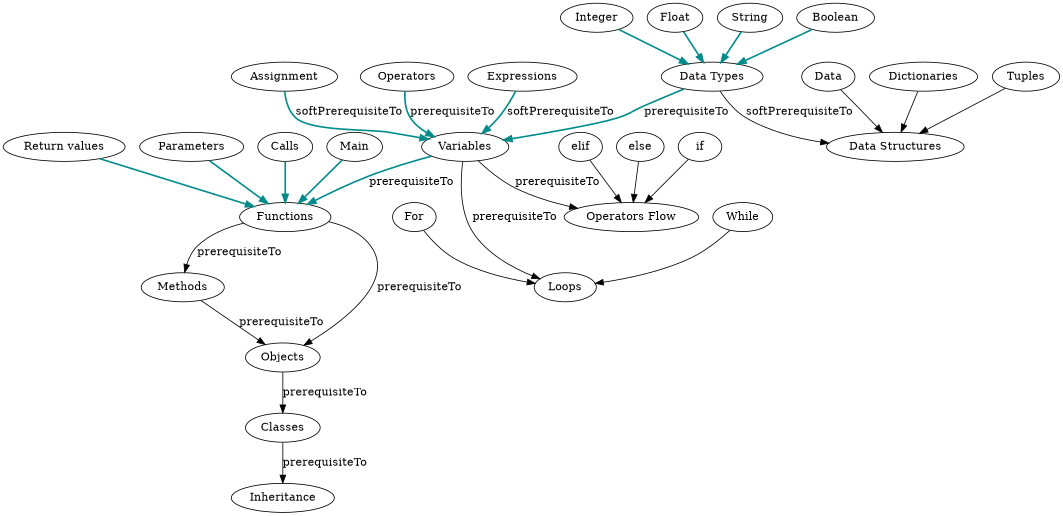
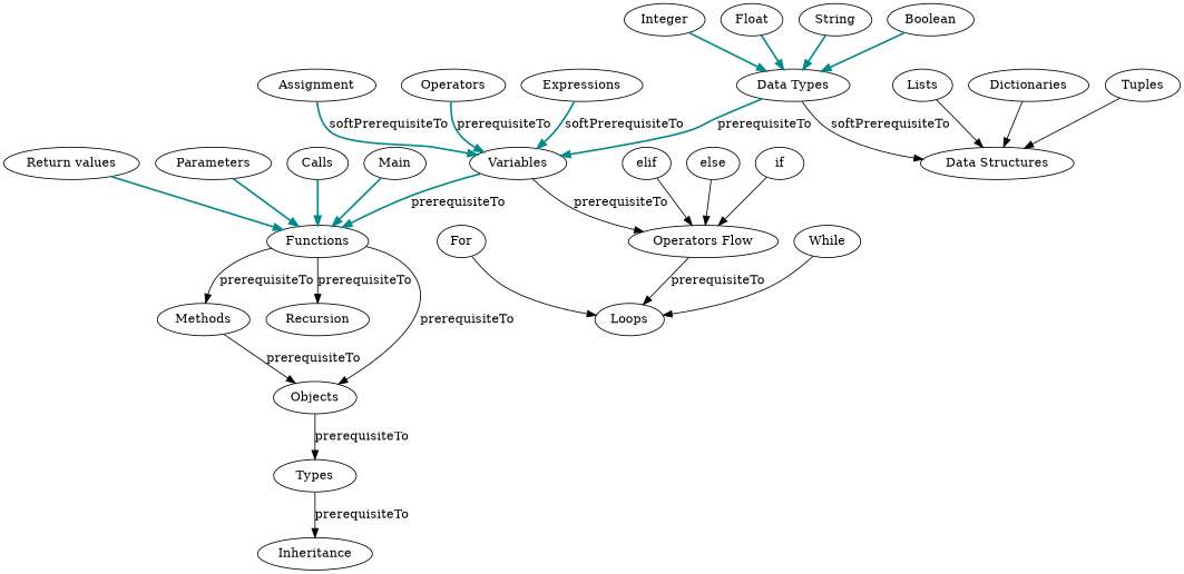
  digraph {
    fontname="DejaVu Serif"
    rankdir=TB
    node [fontname="DejaVu Serif"]
    edge [fontname="DejaVu Serif"]
    Integer
    "Data Types"
    Variables
    "Data Structures"
    Functions
    n6 [label="Operators Flow"]
    Loops
    Float
    String
    Boolean
    Objects
+   Recursion
    Methods
    Operators
    Expressions
    Assignment
-   Classes
+   Classes [label=Types]
    Inheritance
    "Return values"
    Parameters
    Calls
    Main
    While
    For
    if
    elif
    else
-   Lists [label=Data]
+   Lists
    Dictionaries
    Tuples
    Integer -> "Data Types" [color=cyan4 penwidth=2.0]
    "Data Types" -> Variables [color=cyan4 label=prerequisiteTo penwidth=2.0]
    "Data Types" -> "Data Structures" [label=softPrerequisiteTo]
    Variables -> Functions [color=cyan4 label=prerequisiteTo penwidth=2.0]
    Variables -> n6 [label=prerequisiteTo]
-   Variables -> Loops [label=prerequisiteTo]
+   n6 -> Loops [label=prerequisiteTo]
    Functions -> Objects [label=prerequisiteTo]
+   Functions -> Recursion [label=prerequisiteTo]
    Functions -> Methods [label=prerequisiteTo]
    Float -> "Data Types" [color=cyan4 penwidth=2.0]
    String -> "Data Types" [color=cyan4 penwidth=2.0]
    Boolean -> "Data Types" [color=cyan4 penwidth=2.0]
    Objects -> Classes [label=prerequisiteTo]
    Methods -> Objects [label=prerequisiteTo]
    Operators -> Variables [color=cyan4 label=prerequisiteTo penwidth=2.0]
    Expressions -> Variables [color=cyan4 label=softPrerequisiteTo penwidth=2.0]
    Assignment -> Variables [color=cyan4 label=softPrerequisiteTo penwidth=2.0]
    Classes -> Inheritance [label=prerequisiteTo]
    "Return values" -> Functions [color=cyan4 penwidth=2.0]
    Parameters -> Functions [color=cyan4 penwidth=2.0]
    Calls -> Functions [color=cyan4 penwidth=2.0]
    Main -> Functions [color=cyan4 penwidth=2.0]
    While -> Loops
    For -> Loops
    if -> n6
    elif -> n6
    else -> n6
    Lists -> "Data Structures"
    Dictionaries -> "Data Structures"
    Tuples -> "Data Structures"
  }
